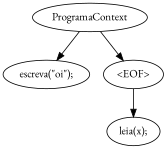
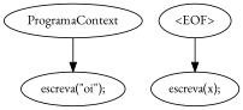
  digraph {
    fontname="EB Garamond"
    node [fontname="EB Garamond"]
    edge [fontname="EB Garamond"]
    n1 [label=ProgramaContext]
    n2 [label="escreva(\"oi\");"]
    n3 [label="<EOF>"]
-   n4 [label="leia(x);"]
+   n4 [label="escreva(x);"]
    n1 -> n2
-   n1 -> n3
    n3 -> n4
  }
